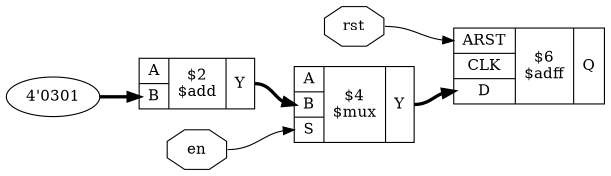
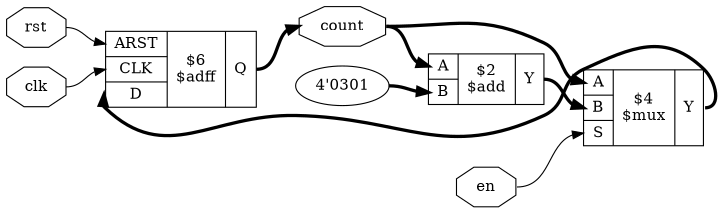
  digraph {
    rankdir=LR
    remincross=true
    node [shape=octagon]
    edge [color=black headport="p8:w" tailport=e style="setlinewidth(3)"]
+   n1 [color=black fontcolor=black label=clk]
    n2 [label="{{<p12> ARST|<p13> CLK|<p14> D}|$6\n$adff|{<p15> Q}}" shape=record]
+   n3 [color=black fontcolor=black label=count]
    n4 [label="{{<p8> A|<p9> B}|$2\n$add|{<p10> Y}}" shape=record]
    n5 [label="{{<p8> A|<p9> B|<p17> S}|$4\n$mux|{<p10> Y}}" shape=record]
    n6 [color=black fontcolor=black label=en]
    n7 [color=black fontcolor=black label=rst]
    n8 [label="4'0301" shape=""]
+   n1 -> n2 [headport="p13:w" style=""]
+   n2 -> n3 [headport=w tailport="p15:e"]
+   n3 -> n4
+   n3 -> n5
    n4 -> n5 [headport="p9:w" tailport="p10:e"]
    n5 -> n2 [headport="p14:w" tailport="p10:e"]
    n6 -> n5 [headport="p17:w" style=""]
    n7 -> n2 [headport="p12:w" style=""]
    n8 -> n4 [headport="p9:w"]
  }
